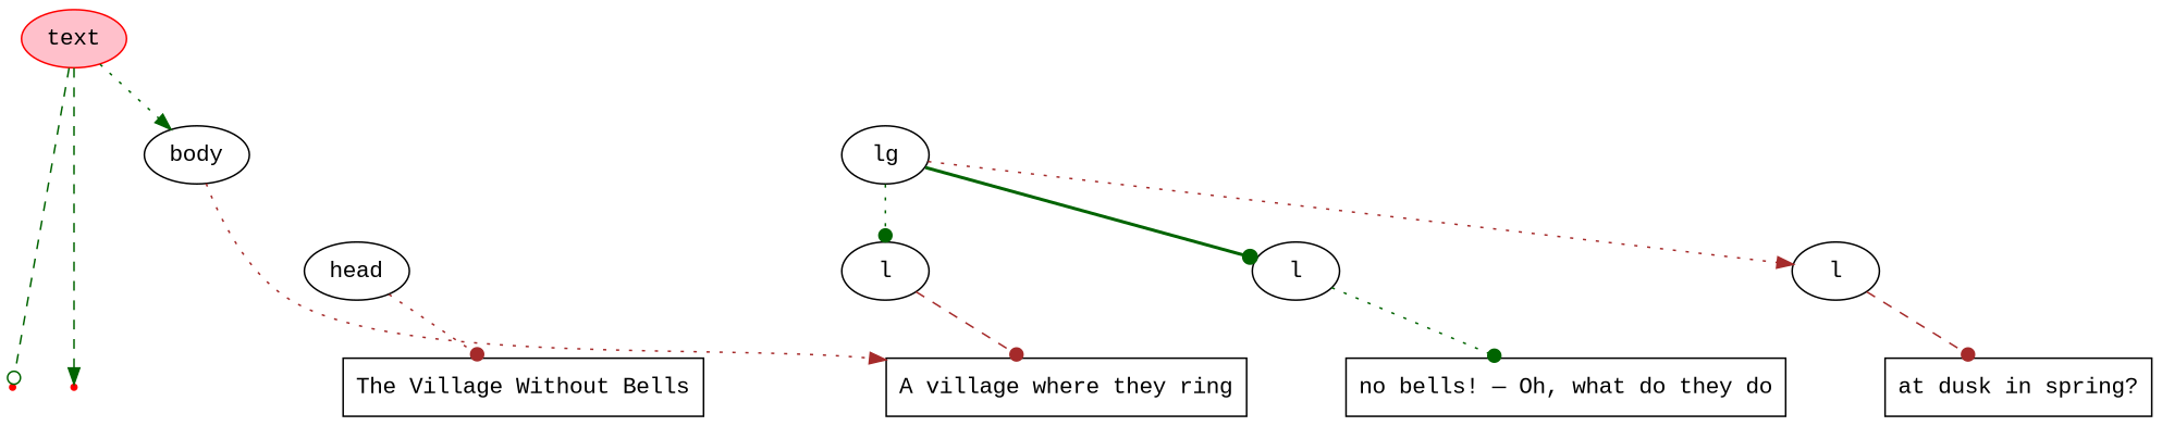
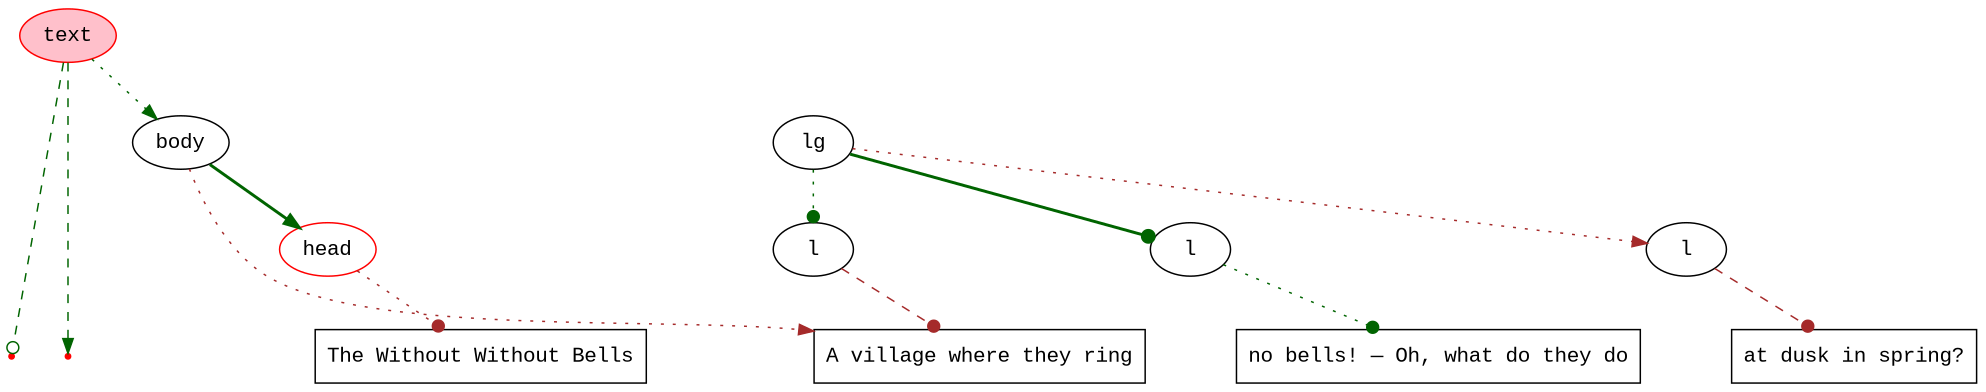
  digraph {
    fontname="Liberation Mono"
    node [color=transparent fontname="Liberation Mono" ordering=out shape=point]
    edge [arrowhead=none fontname="Liberation Mono" style=invis]
    n1 [color=red label="text\nstart"]
    n2 [color=red label="text\nend"]
    n3 [label="body\nstart"]
    n4 [label="body\nend"]
    n5 [label="head\nstart"]
    n6 [label="head\nend"]
-   n7 [label="The Village Without Bells" shape=box color=""]
+   n7 [label="The Without Without Bells" shape=box color=""]
    n8 [label="lg\nstart"]
    n9 [label="lg\nend"]
    n10 [label="l\nstart"]
    n11 [label="l\nend"]
    n12 [label="A village where they ring" shape=box color=""]
    n13 [label="l\nstart"]
    n14 [label="l\nend"]
    n15 [label="no bells! — Oh, what do they do" shape=box color=""]
    n16 [label="l\nstart"]
    n17 [label="l\nend"]
    n18 [label="at dusk in spring?" shape=box color=""]
    n19 [color=red fillcolor=pink label=text shape=oval style=filled]
    n20 [color=black label=body shape=oval]
-   n21 [color=black label=head shape=oval]
+   n21 [color=red label=head shape=oval]
    n22 [color=black label=lg shape=oval]
    n23 [color=black label=l shape=oval]
    n24 [color=black label=l shape=oval]
    n25 [color=black label=l shape=oval]
    subgraph sub_1 {
      rank=same
      n1
      n2
      n3
      n4
      n5
      n6
      n7
      n8
      n9
      n10
      n11
      n12
      n13
      n14
      n15
      n16
      n17
      n18
    }
    n19 -> n1 [arrowhead=odot color=darkgreen style=dashed]
    n19 -> n2 [arrowhead=normal color=darkgreen style=dashed]
    n19 -> n20 [arrowhead=normal color=darkgreen style=dotted]
    n20 -> n3
    n20 -> n4
    n20 -> n12 [arrowhead=normal color=brown style=dotted]
+   n20 -> n21 [arrowhead=normal color=darkgreen style=bold]
    n21 -> n5
    n21 -> n6
    n21 -> n7 [arrowhead=dot color=brown style=dotted]
    n22 -> n8
    n22 -> n9
    n22 -> n23 [arrowhead=dot color=darkgreen style=dotted]
    n22 -> n24 [arrowhead=dot color=darkgreen style=bold]
    n22 -> n25 [arrowhead=normal color=brown style=dotted]
    n23 -> n10
    n23 -> n11
    n23 -> n12 [arrowhead=dot color=brown style=dashed]
    n24 -> n13
    n24 -> n14
    n24 -> n15 [arrowhead=dot color=darkgreen style=dotted]
    n25 -> n16
    n25 -> n17
    n25 -> n18 [arrowhead=dot color=brown style=dashed]
  }
